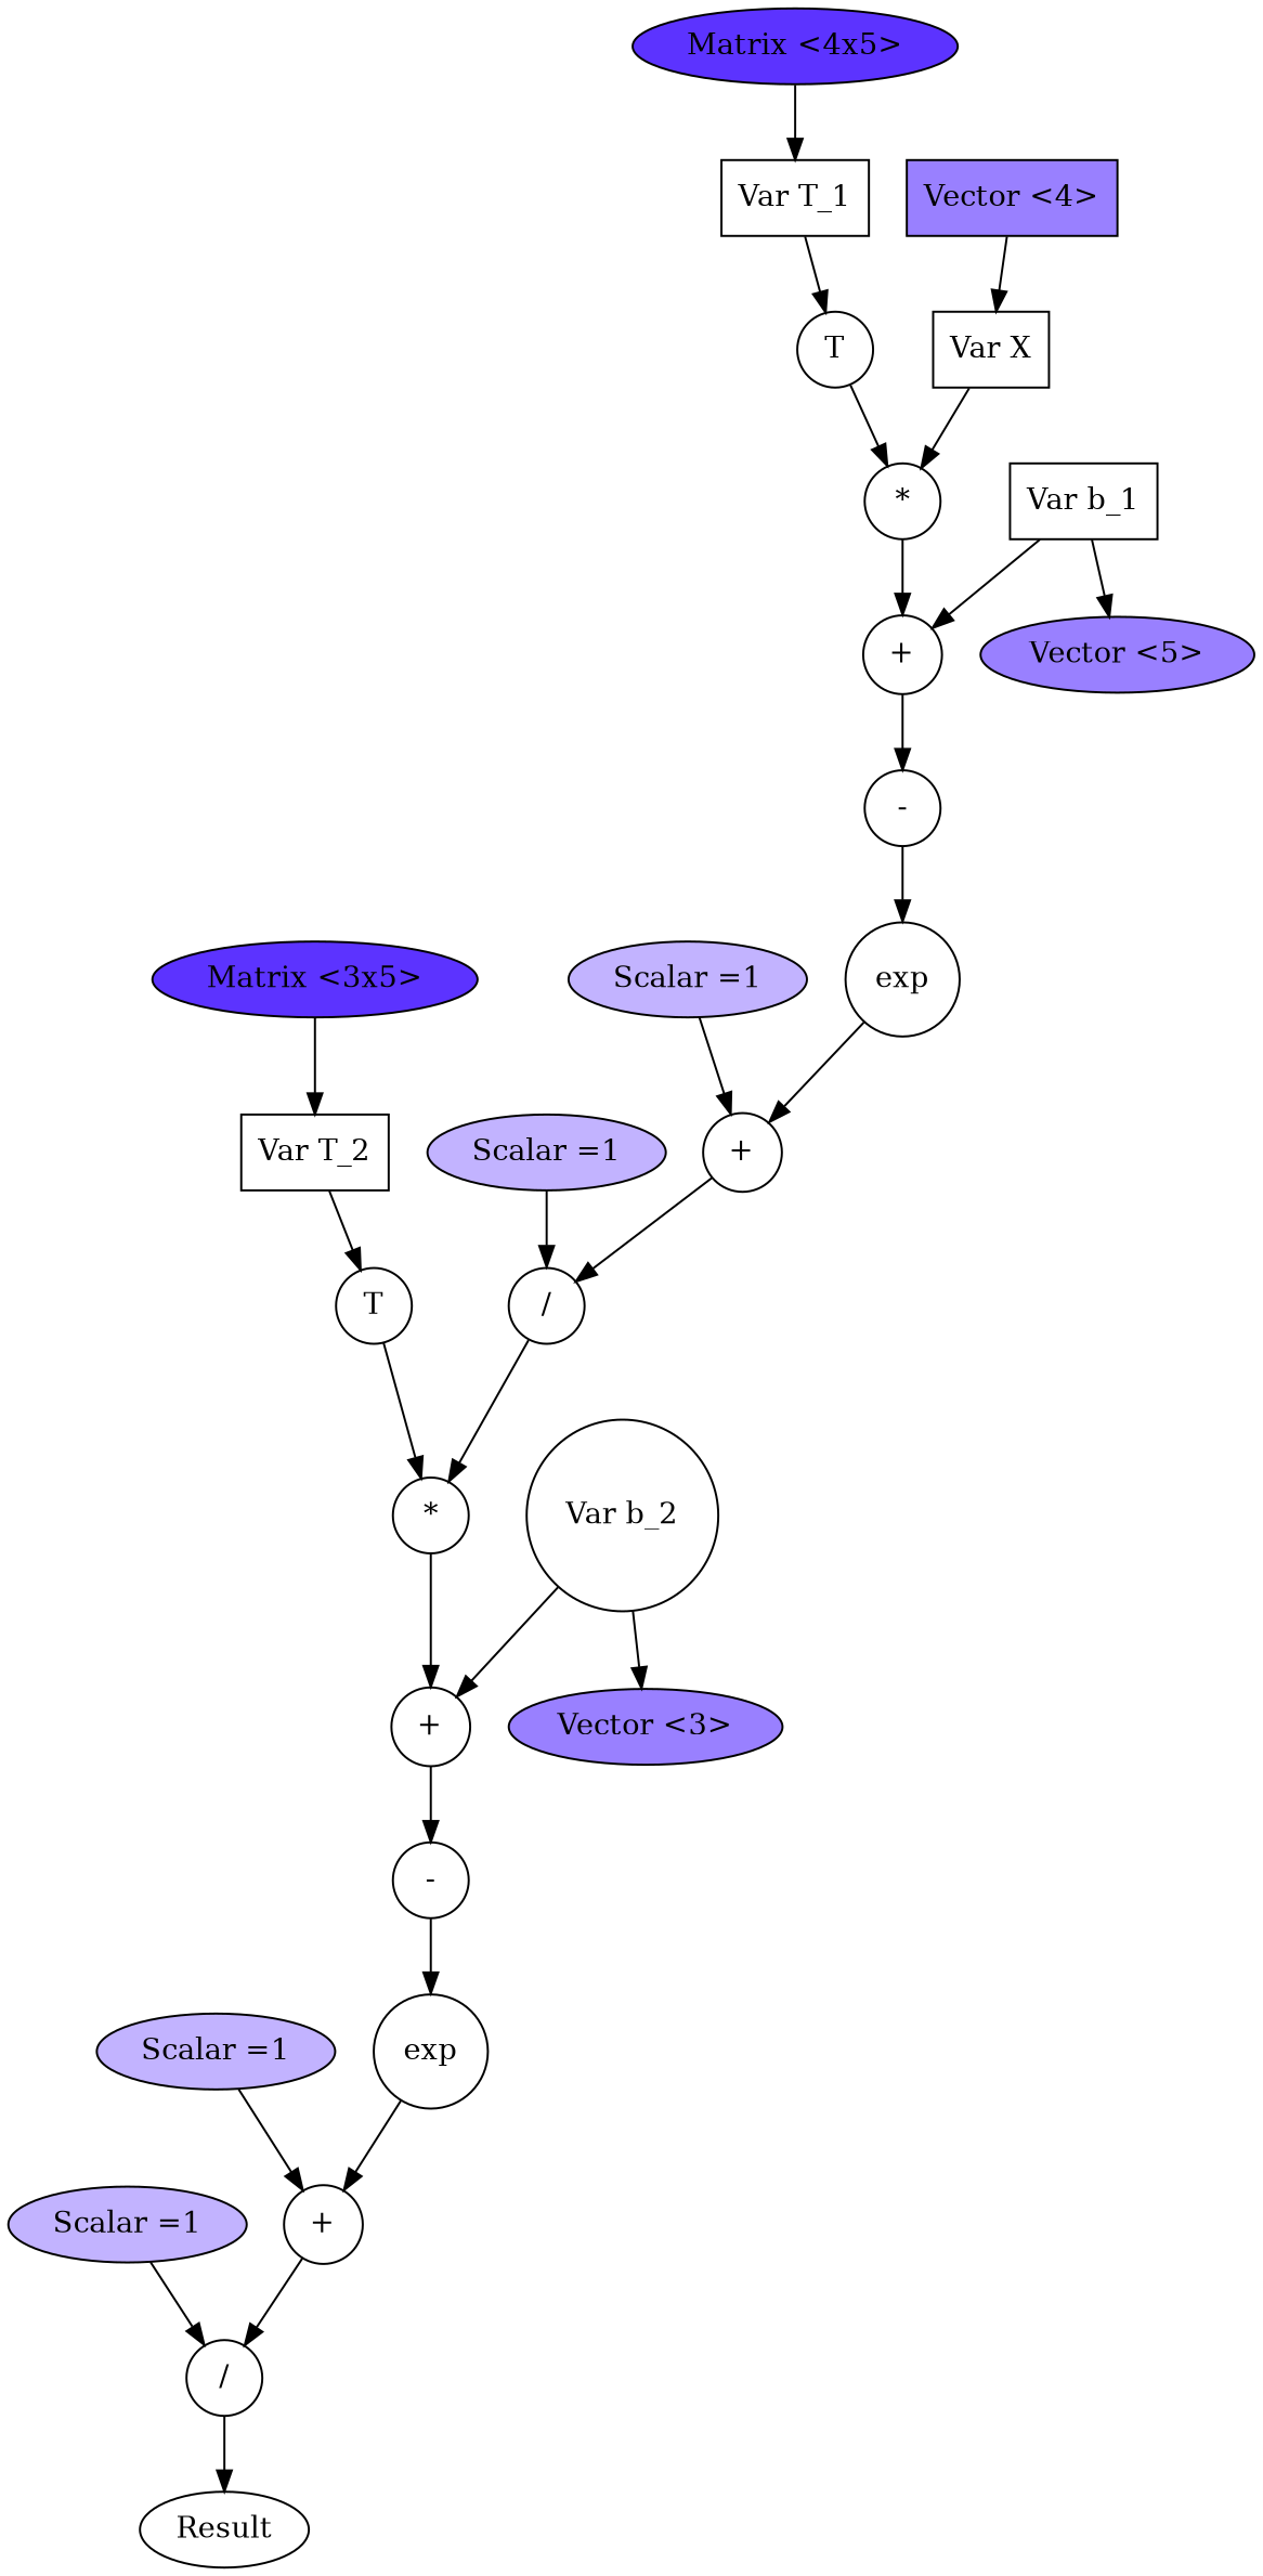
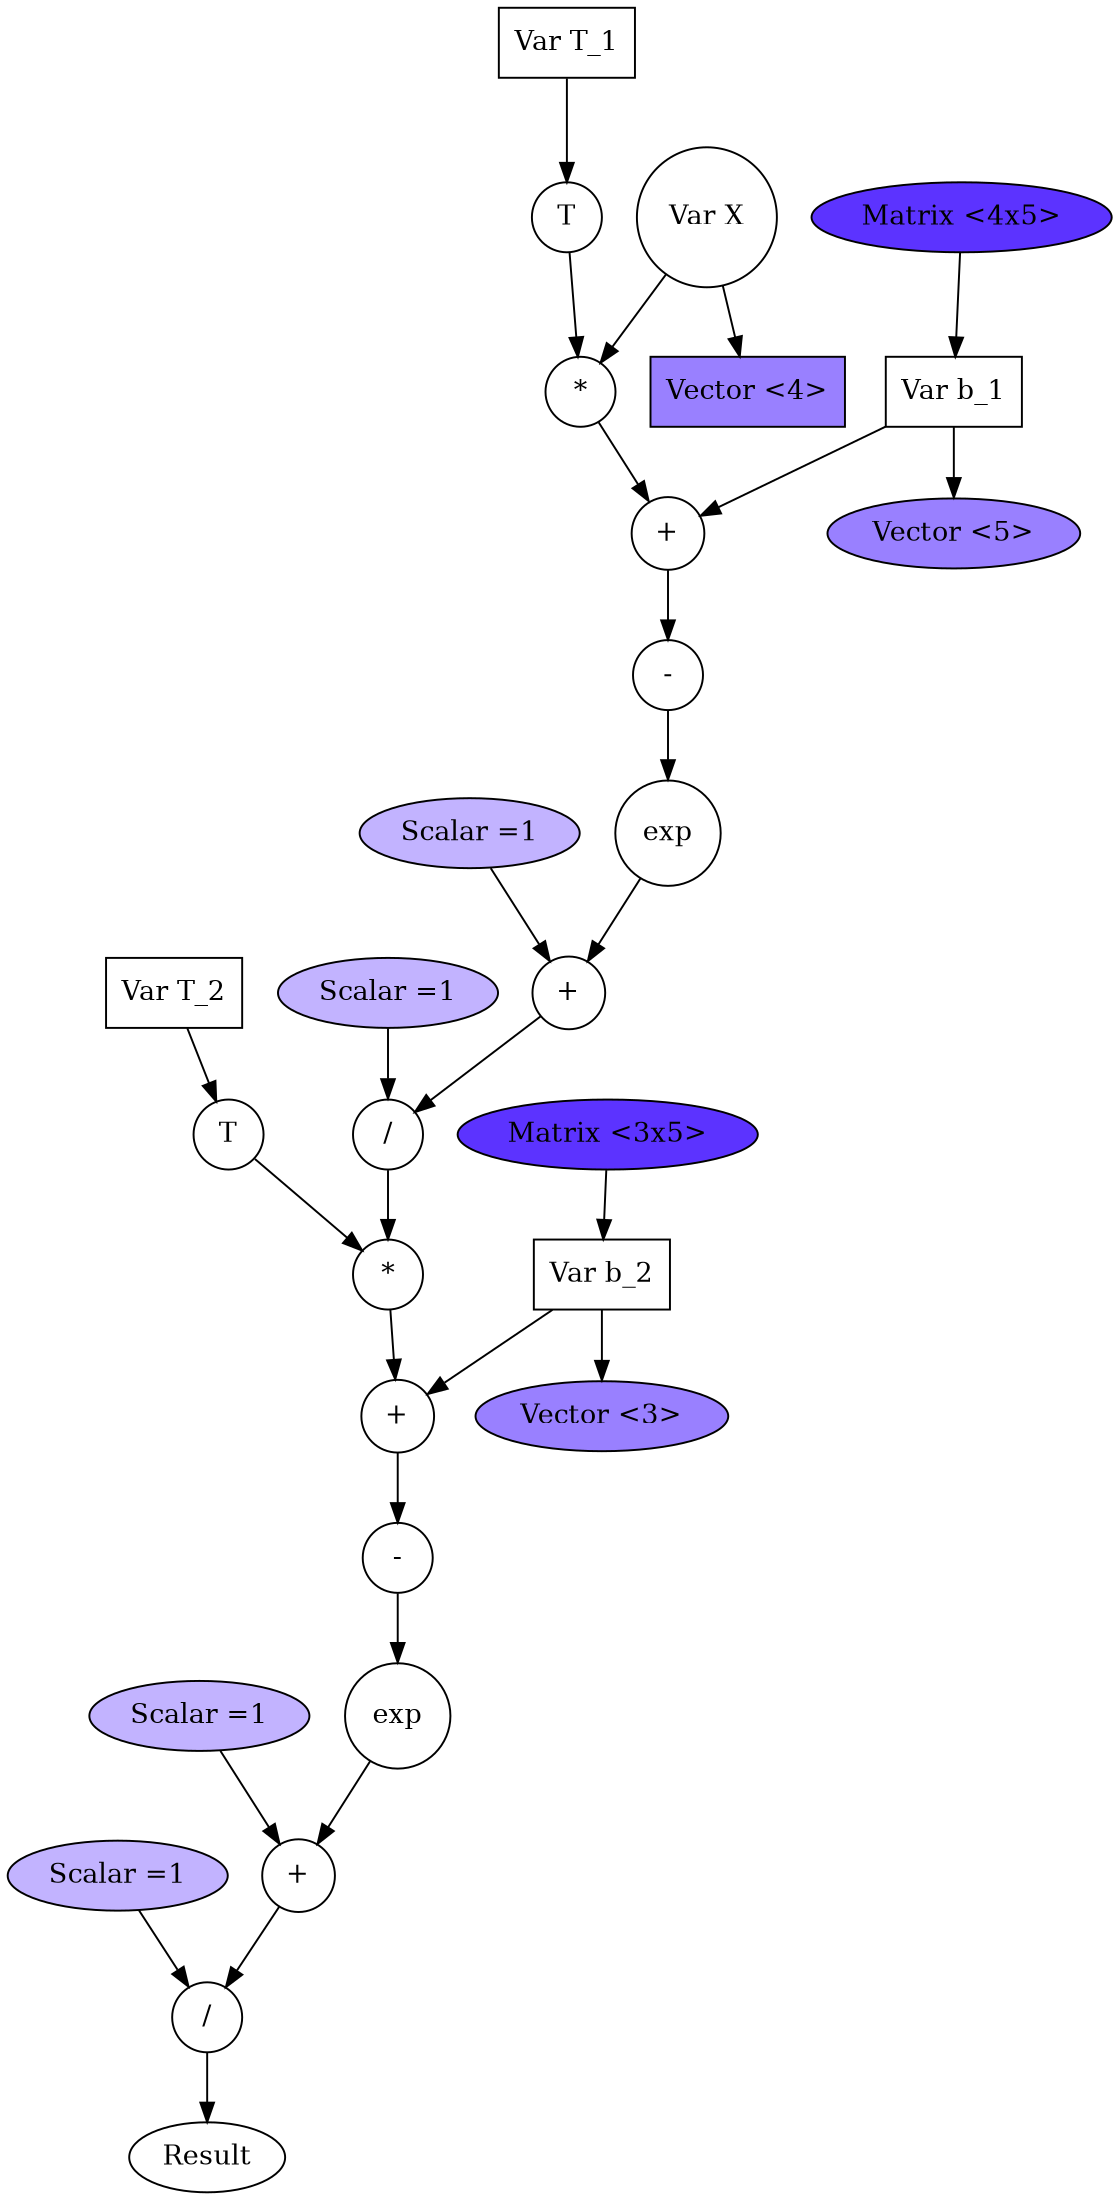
  digraph {
    node [shape=circle]
    n1 [label="/"]
    Result [shape=""]
    n3 [fillcolor=".7 .3 1.0" label="Scalar =1" style=filled shape=""]
    n4 [label="+"]
    n5 [fillcolor=".7 .3 1.0" label="Scalar =1" style=filled shape=""]
    n6 [label=exp]
    n7 [label="-"]
    n8 [label="+"]
    n9 [label="*"]
    n10 [label=T]
    n11 [label="Var T_2" shape=box]
    n12 [fillcolor=".7 .8 1.0" label="Matrix <3x5>" style=filled shape=""]
    n13 [label="/"]
    n14 [fillcolor=".7 .3 1.0" label="Scalar =1" style=filled shape=""]
    n15 [label="+"]
    n16 [fillcolor=".7 .3 1.0" label="Scalar =1" style=filled shape=""]
    n17 [label=exp]
    n18 [label="-"]
    n19 [label="+"]
    n20 [label="*"]
    n21 [label=T]
    n22 [label="Var T_1" shape=box]
    n23 [fillcolor=".7 .8 1.0" label="Matrix <4x5>" style=filled shape=""]
-   n24 [label="Var X" shape=box]
+   n24 [label="Var X"]
    n25 [fillcolor=".7 .5 1.0" label="Vector <4>" shape=box style=filled]
    n26 [label="Var b_1" shape=box]
    n27 [fillcolor=".7 .5 1.0" label="Vector <5>" style=filled shape=""]
-   n28 [label="Var b_2"]
+   n28 [label="Var b_2" shape=box]
    n29 [fillcolor=".7 .5 1.0" label="Vector <3>" style=filled shape=""]
    n1 -> Result
    n3 -> n1
    n4 -> n1
    n5 -> n4
    n6 -> n4
    n7 -> n6
    n8 -> n7
    n9 -> n8
    n10 -> n9
    n11 -> n10
-   n12 -> n11
+   n12 -> n28
    n13 -> n9
    n14 -> n13
    n15 -> n13
    n16 -> n15
    n17 -> n15
    n18 -> n17
    n19 -> n18
    n20 -> n19
    n21 -> n20
    n22 -> n21
-   n23 -> n22
+   n23 -> n26
    n24 -> n20
-   n25 -> n24
+   n24 -> n25
    n26 -> n19
    n26 -> n27
    n28 -> n8
    n28 -> n29
  }
